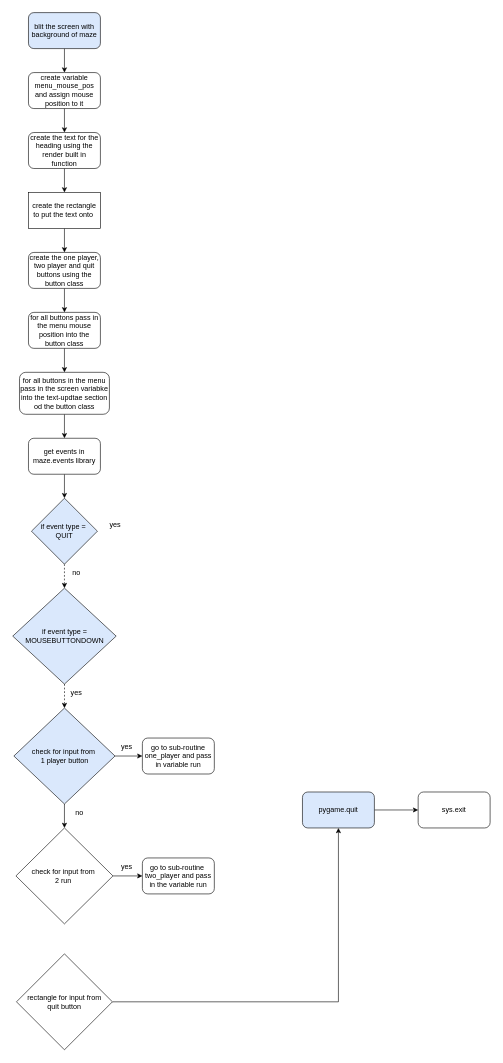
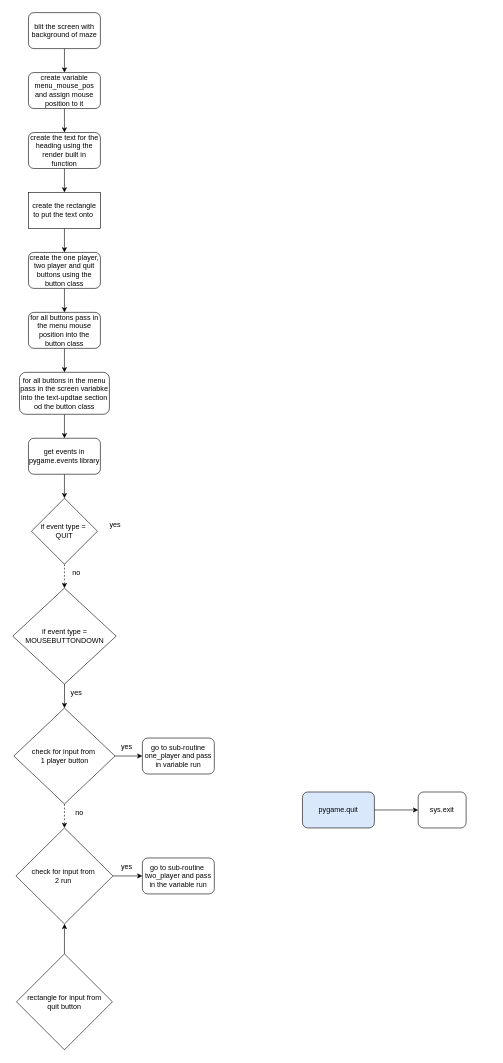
  <mxCell id="0" />
  <mxCell id="1" parent="0" />
  <mxCell id="2" style="edgeStyle=orthogonalEdgeStyle;rounded=0;orthogonalLoop=1;jettySize=auto;html=1;entryX=0.5;entryY=0;entryDx=0;entryDy=0;" edge="1" parent="1" source="3" target="5"><mxGeometry relative="1" as="geometry" /></mxCell>
- <mxCell id="3" value="blit the screen with background of maze" style="rounded=1;whiteSpace=wrap;html=1;fillColor=#dae8fc;" vertex="1" parent="1"><mxGeometry x="47" y="20" width="120" height="60" as="geometry" /></mxCell>
+ <mxCell id="3" value="blit the screen with background of maze" style="rounded=1;whiteSpace=wrap;html=1;" vertex="1" parent="1"><mxGeometry x="47" y="20" width="120" height="60" as="geometry" /></mxCell>
  <mxCell id="4" style="edgeStyle=orthogonalEdgeStyle;rounded=0;orthogonalLoop=1;jettySize=auto;html=1;entryX=0.5;entryY=0;entryDx=0;entryDy=0;" edge="1" parent="1" source="5" target="7"><mxGeometry relative="1" as="geometry" /></mxCell>
  <mxCell id="5" value="create variable menu_mouse_pos and assign mouse position to it" style="rounded=1;whiteSpace=wrap;html=1;" vertex="1" parent="1"><mxGeometry x="47" y="120" width="120" height="60" as="geometry" /></mxCell>
  <mxCell id="6" style="edgeStyle=orthogonalEdgeStyle;rounded=0;orthogonalLoop=1;jettySize=auto;html=1;entryX=0.5;entryY=0;entryDx=0;entryDy=0;" edge="1" parent="1" source="7" target="9"><mxGeometry relative="1" as="geometry" /></mxCell>
  <mxCell id="7" value="create the text for the heading using the render built in function" style="rounded=1;whiteSpace=wrap;html=1;" vertex="1" parent="1"><mxGeometry x="47" y="220" width="120" height="60" as="geometry" /></mxCell>
  <mxCell id="8" style="edgeStyle=orthogonalEdgeStyle;rounded=0;orthogonalLoop=1;jettySize=auto;html=1;entryX=0.5;entryY=0;entryDx=0;entryDy=0;" edge="1" parent="1" source="9" target="11"><mxGeometry relative="1" as="geometry" /></mxCell>
  <mxCell id="9" value="create the rectangle to put the text onto&amp;nbsp;" style="whiteSpace=wrap;html=1;rounded=0;" vertex="1" parent="1"><mxGeometry x="47" y="320" width="120" height="60" as="geometry" /></mxCell>
  <mxCell id="10" style="edgeStyle=orthogonalEdgeStyle;rounded=0;orthogonalLoop=1;jettySize=auto;html=1;entryX=0.5;entryY=0;entryDx=0;entryDy=0;" edge="1" parent="1" source="11" target="13"><mxGeometry relative="1" as="geometry" /></mxCell>
  <mxCell id="11" value="create the one player, two player and quit buttons using the button class" style="rounded=1;whiteSpace=wrap;html=1;" vertex="1" parent="1"><mxGeometry x="47" y="420" width="120" height="60" as="geometry" /></mxCell>
  <mxCell id="12" style="edgeStyle=orthogonalEdgeStyle;rounded=0;orthogonalLoop=1;jettySize=auto;html=1;entryX=0.5;entryY=0;entryDx=0;entryDy=0;" edge="1" parent="1" source="13" target="15"><mxGeometry relative="1" as="geometry" /></mxCell>
  <mxCell id="13" value="for all buttons pass in the menu mouse position into the button class" style="rounded=1;whiteSpace=wrap;html=1;" vertex="1" parent="1"><mxGeometry x="47" y="520" width="120" height="60" as="geometry" /></mxCell>
  <mxCell id="14" style="edgeStyle=orthogonalEdgeStyle;rounded=0;orthogonalLoop=1;jettySize=auto;html=1;entryX=0.5;entryY=0;entryDx=0;entryDy=0;" edge="1" parent="1" source="15" target="17"><mxGeometry relative="1" as="geometry" /></mxCell>
  <mxCell id="15" value="for all buttons in the menu pass in the screen variabke into the text-updtae section od the button class" style="rounded=1;whiteSpace=wrap;html=1;" vertex="1" parent="1"><mxGeometry x="32" y="620" width="150" height="70" as="geometry" /></mxCell>
  <mxCell id="16" style="edgeStyle=orthogonalEdgeStyle;rounded=0;orthogonalLoop=1;jettySize=auto;html=1;entryX=0.5;entryY=0;entryDx=0;entryDy=0;" edge="1" parent="1" source="17" target="19"><mxGeometry relative="1" as="geometry" /></mxCell>
- <mxCell id="17" value="get events in maze.events library" style="rounded=1;whiteSpace=wrap;html=1;" vertex="1" parent="1"><mxGeometry x="47" y="730" width="120" height="60" as="geometry" /></mxCell>
+ <mxCell id="17" value="get events in pygame.events library" style="rounded=1;whiteSpace=wrap;html=1;" vertex="1" parent="1"><mxGeometry x="47" y="730" width="120" height="60" as="geometry" /></mxCell>
  <mxCell id="18" style="edgeStyle=orthogonalEdgeStyle;rounded=0;orthogonalLoop=1;jettySize=auto;html=1;entryX=0.5;entryY=0;entryDx=0;entryDy=0;dashed=1;" edge="1" parent="1" source="19" target="24"><mxGeometry relative="1" as="geometry" /></mxCell>
- <mxCell id="19" value="if event type =&amp;nbsp;&lt;div&gt;QUIT&lt;/div&gt;" style="rhombus;whiteSpace=wrap;html=1;fillColor=#dae8fc;" vertex="1" parent="1"><mxGeometry x="52" y="830" width="110" height="110" as="geometry" /></mxCell>
+ <mxCell id="19" value="if event type =&amp;nbsp;&lt;div&gt;QUIT&lt;/div&gt;" style="rhombus;whiteSpace=wrap;html=1;" vertex="1" parent="1"><mxGeometry x="52" y="830" width="110" height="110" as="geometry" /></mxCell>
  <mxCell id="20" style="edgeStyle=orthogonalEdgeStyle;rounded=0;orthogonalLoop=1;jettySize=auto;html=1;" edge="1" parent="1" source="21" target="22"><mxGeometry relative="1" as="geometry" /></mxCell>
  <mxCell id="21" value="pygame.quit" style="rounded=1;whiteSpace=wrap;html=1;fillColor=#dae8fc;" vertex="1" parent="1"><mxGeometry x="504" y="1320" width="120" height="60" as="geometry" /></mxCell>
- <mxCell id="22" value="sys.exit" style="rounded=1;whiteSpace=wrap;html=1;" vertex="1" parent="1"><mxGeometry x="697" y="1320" width="120" height="60" as="geometry" /></mxCell>
- <mxCell id="23" style="edgeStyle=orthogonalEdgeStyle;rounded=0;orthogonalLoop=1;jettySize=auto;html=1;entryX=0.5;entryY=0;entryDx=0;entryDy=0;dashed=1;" edge="1" parent="1" source="24" target="27"><mxGeometry relative="1" as="geometry" /></mxCell>
- <mxCell id="24" value="if event type =&lt;div&gt;MOUSEBUTTONDOWN&lt;/div&gt;" style="rhombus;whiteSpace=wrap;html=1;fillColor=#dae8fc;" vertex="1" parent="1"><mxGeometry x="20.75" y="980" width="172.5" height="160" as="geometry" /></mxCell>
+ <mxCell id="22" value="sys.exit" style="rounded=1;whiteSpace=wrap;html=1;" vertex="1" parent="1"><mxGeometry x="697" y="1320" width="80" height="60" as="geometry" /></mxCell>
+ <mxCell id="23" style="edgeStyle=orthogonalEdgeStyle;rounded=0;orthogonalLoop=1;jettySize=auto;html=1;entryX=0.5;entryY=0;entryDx=0;entryDy=0;" edge="1" parent="1" source="24" target="27"><mxGeometry relative="1" as="geometry" /></mxCell>
+ <mxCell id="24" value="if event type =&lt;div&gt;MOUSEBUTTONDOWN&lt;/div&gt;" style="rhombus;whiteSpace=wrap;html=1;" vertex="1" parent="1"><mxGeometry x="20.75" y="980" width="172.5" height="160" as="geometry" /></mxCell>
  <mxCell id="25" style="edgeStyle=orthogonalEdgeStyle;rounded=0;orthogonalLoop=1;jettySize=auto;html=1;entryX=0;entryY=0.5;entryDx=0;entryDy=0;" edge="1" parent="1" source="27" target="28"><mxGeometry relative="1" as="geometry" /></mxCell>
- <mxCell id="26" style="edgeStyle=orthogonalEdgeStyle;rounded=0;orthogonalLoop=1;jettySize=auto;html=1;entryX=0.5;entryY=0;entryDx=0;entryDy=0;" edge="1" parent="1" source="27" target="30"><mxGeometry relative="1" as="geometry" /></mxCell>
- <mxCell id="27" value="check for input from&amp;nbsp;&lt;div&gt;1 player button&lt;/div&gt;" style="rhombus;whiteSpace=wrap;html=1;fillColor=#dae8fc;" vertex="1" parent="1"><mxGeometry x="22.62" y="1180" width="168.75" height="160" as="geometry" /></mxCell>
+ <mxCell id="26" style="edgeStyle=orthogonalEdgeStyle;rounded=0;orthogonalLoop=1;jettySize=auto;html=1;entryX=0.5;entryY=0;entryDx=0;entryDy=0;dashed=1;" edge="1" parent="1" source="27" target="30"><mxGeometry relative="1" as="geometry" /></mxCell>
+ <mxCell id="27" value="check for input from&amp;nbsp;&lt;div&gt;1 player button&lt;/div&gt;" style="rhombus;whiteSpace=wrap;html=1;" vertex="1" parent="1"><mxGeometry x="22.62" y="1180" width="168.75" height="160" as="geometry" /></mxCell>
  <mxCell id="28" value="go to sub-routine one_player and pass in variable run" style="rounded=1;whiteSpace=wrap;html=1;" vertex="1" parent="1"><mxGeometry x="237" y="1230" width="120" height="60" as="geometry" /></mxCell>
  <mxCell id="29" style="edgeStyle=orthogonalEdgeStyle;rounded=0;orthogonalLoop=1;jettySize=auto;html=1;" edge="1" parent="1" source="30" target="31"><mxGeometry relative="1" as="geometry" /></mxCell>
  <mxCell id="30" value="check for input from&amp;nbsp;&lt;div&gt;2 run&amp;nbsp;&lt;/div&gt;" style="rhombus;whiteSpace=wrap;html=1;" vertex="1" parent="1"><mxGeometry x="26.06" y="1380" width="161.87" height="160" as="geometry" /></mxCell>
  <mxCell id="31" value="go to sub-routine&amp;nbsp;&lt;div&gt;two_player and pass in the variable run&lt;/div&gt;" style="rounded=1;whiteSpace=wrap;html=1;" vertex="1" parent="1"><mxGeometry x="237" y="1430" width="120" height="60" as="geometry" /></mxCell>
  <mxCell id="32" value="yes" style="text;html=1;align=center;verticalAlign=middle;whiteSpace=wrap;rounded=0;" vertex="1" parent="1"><mxGeometry x="162" y="860" width="60" height="30" as="geometry" /></mxCell>
  <mxCell id="33" value="no" style="text;html=1;align=center;verticalAlign=middle;whiteSpace=wrap;rounded=0;" vertex="1" parent="1"><mxGeometry x="97" y="940" width="60" height="30" as="geometry" /></mxCell>
  <mxCell id="34" value="yes" style="text;html=1;align=center;verticalAlign=middle;whiteSpace=wrap;rounded=0;" vertex="1" parent="1"><mxGeometry x="97" y="1140" width="60" height="30" as="geometry" /></mxCell>
  <mxCell id="35" value="yes" style="text;html=1;align=center;verticalAlign=middle;whiteSpace=wrap;rounded=0;" vertex="1" parent="1"><mxGeometry x="181" y="1230" width="60" height="30" as="geometry" /></mxCell>
  <mxCell id="36" value="no" style="text;html=1;align=center;verticalAlign=middle;whiteSpace=wrap;rounded=0;" vertex="1" parent="1"><mxGeometry x="102" y="1340" width="60" height="30" as="geometry" /></mxCell>
  <mxCell id="37" value="yes" style="text;html=1;align=center;verticalAlign=middle;whiteSpace=wrap;rounded=0;" vertex="1" parent="1"><mxGeometry x="181" y="1430" width="60" height="30" as="geometry" /></mxCell>
- <mxCell id="38" style="edgeStyle=orthogonalEdgeStyle;rounded=0;orthogonalLoop=1;jettySize=auto;html=1;entryX=0.5;entryY=1;entryDx=0;entryDy=0;" edge="1" parent="1" source="39" target="21"><mxGeometry relative="1" as="geometry" /></mxCell>
+ <mxCell id="38" style="edgeStyle=orthogonalEdgeStyle;rounded=0;orthogonalLoop=1;jettySize=auto;html=1;" edge="1" parent="1" source="39" target="30"><mxGeometry relative="1" as="geometry" /></mxCell>
  <mxCell id="39" value="rectangle for input from&lt;div&gt;quit button&lt;/div&gt;" style="rhombus;whiteSpace=wrap;html=1;" vertex="1" parent="1"><mxGeometry x="27" y="1590" width="160" height="160" as="geometry" /></mxCell>
